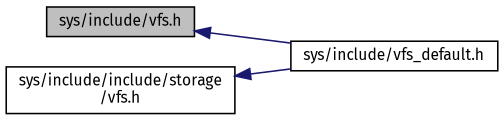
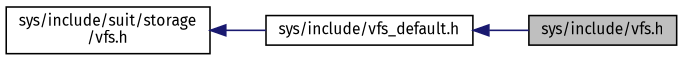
  digraph {
    fontname="Fira Sans"
    rankdir=LR
    node [color=black fillcolor=white fontname="Fira Sans" fontsize=10 shape=record style=filled]
    edge [color=midnightblue dir=back fontname="Fira Sans" fontsize=10 labelfontname=Helvetica labelfontsize=10 style=solid]
    n1 [fillcolor=grey75 fontcolor=black height=0.2 label="sys/include/vfs.h" width=0.4]
    n2 [height=0.2 label="sys/include/vfs_default.h" width=0.4]
-   n3 [height=0.2 label="sys/include/include/storage\l/vfs.h" width=0.4]
-   n1 -> n2
+   n3 [height=0.2 label="sys/include/suit/storage\l/vfs.h" width=0.4]
+   n2 -> n1
    n3 -> n2
  }
